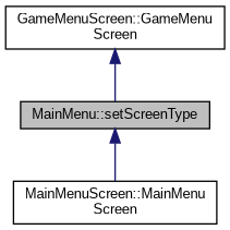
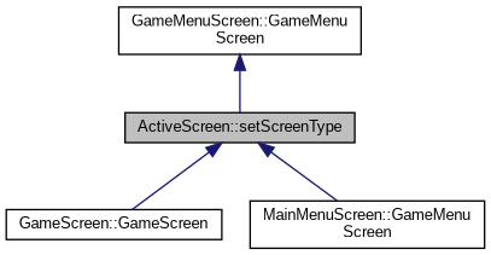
  digraph {
    fontname="Liberation Sans"
    rankdir=TB
    node [color=black fillcolor=white fontname="Liberation Sans" fontsize=10 shape=record style=filled]
    edge [color=midnightblue dir=back fontname="Liberation Sans" fontsize=10 labelfontname=Helvetica labelfontsize=10 style=solid]
-   n1 [fillcolor=grey75 fontcolor=black height=0.2 label="MainMenu::setScreenType" width=0.4]
-   n3 [height=0.2 label="MainMenuScreen::MainMenu\lScreen" width=0.4]
+   n1 [fillcolor=grey75 fontcolor=black height=0.2 label="ActiveScreen::setScreenType" width=0.4]
+   n2 [height=0.2 label="GameScreen::GameScreen" width=0.4]
+   n3 [height=0.2 label="MainMenuScreen::GameMenu\lScreen" width=0.4]
    n4 [height=0.2 label="GameMenuScreen::GameMenu\lScreen" width=0.4]
+   n1 -> n2
    n1 -> n3
    n4 -> n1
  }
